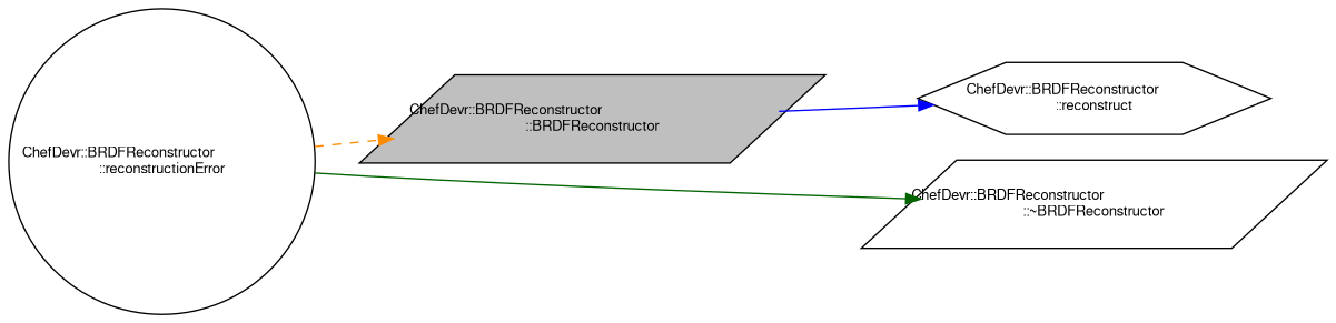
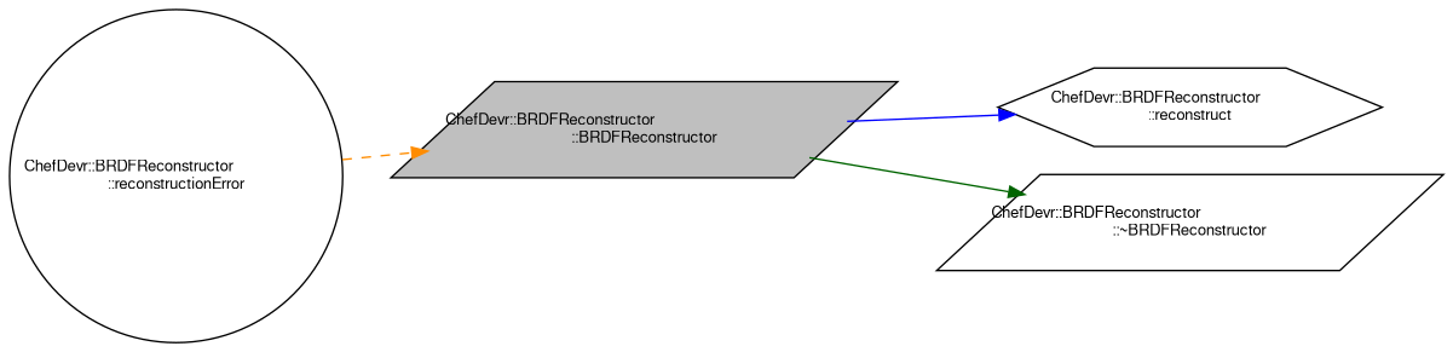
  digraph {
    rankdir=LR
    node [color=black fillcolor=white fontname=FreeSans fontsize=10 shape=parallelogram style=filled]
    edge [fontname=FreeSans fontsize=10 labelfontname=FreeSans labelfontsize=10 style=solid]
    n1 [fillcolor=grey75 fontcolor=black height=0.2 label="ChefDevr::BRDFReconstructor\l::BRDFReconstructor" width=0.4]
    n2 [height=0.2 label="ChefDevr::BRDFReconstructor\l::reconstruct" shape=hexagon width=0.4]
    n3 [height=0.2 label="ChefDevr::BRDFReconstructor\l::~BRDFReconstructor" width=0.4]
    n4 [height=0.2 label="ChefDevr::BRDFReconstructor\l::reconstructionError" shape=circle width=0.4]
    n1 -> n2 [color=blue]
-   n4 -> n3 [color=darkgreen]
+   n1 -> n3 [color=darkgreen]
    n4 -> n1 [color=darkorange style=dashed]
  }
